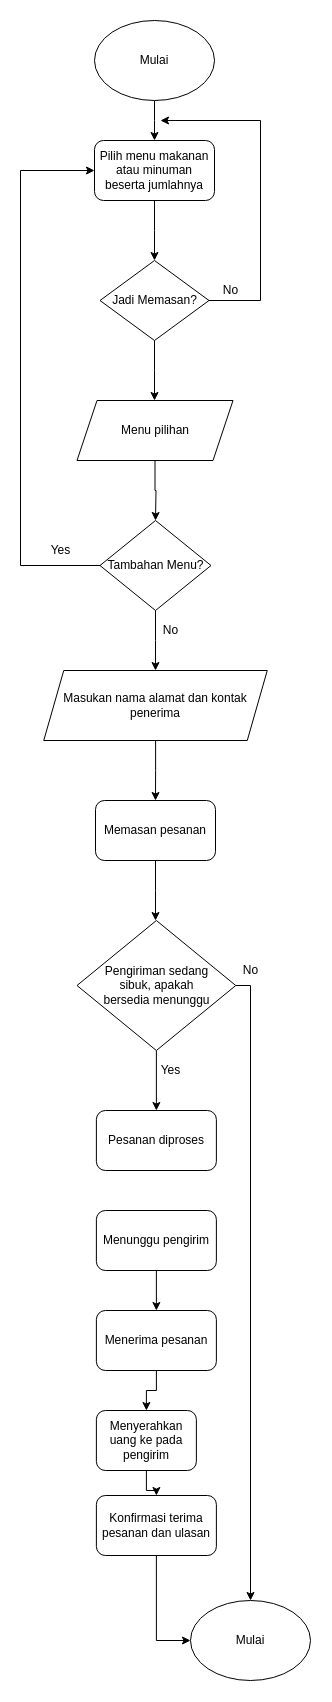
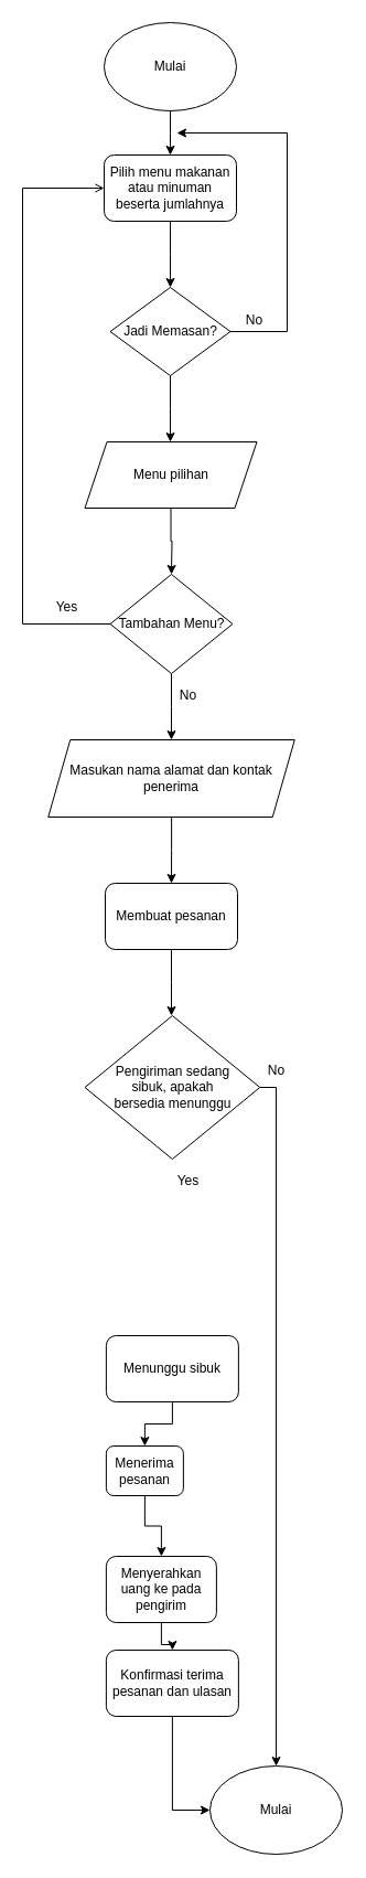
  <mxCell id="0" />
  <mxCell id="1" parent="0" />
  <mxCell id="2" value="" style="edgeStyle=orthogonalEdgeStyle;rounded=0;orthogonalLoop=1;jettySize=auto;html=1;" edge="1" parent="1" source="3"><mxGeometry relative="1" as="geometry"><mxPoint x="154" y="140" as="targetPoint" /></mxGeometry></mxCell>
  <mxCell id="3" value="Mulai" style="ellipse;whiteSpace=wrap;html=1;" vertex="1" parent="1"><mxGeometry x="94" y="20" width="120" height="80" as="geometry" /></mxCell>
  <mxCell id="4" style="edgeStyle=orthogonalEdgeStyle;rounded=0;orthogonalLoop=1;jettySize=auto;html=1;" edge="1" parent="1" source="5"><mxGeometry relative="1" as="geometry"><mxPoint x="154" y="260" as="targetPoint" /></mxGeometry></mxCell>
  <mxCell id="5" value="Pilih menu makanan atau minuman beserta jumlahnya" style="rounded=1;whiteSpace=wrap;html=1;" vertex="1" parent="1"><mxGeometry x="94" y="140" width="120" height="60" as="geometry" /></mxCell>
  <mxCell id="6" value="" style="edgeStyle=orthogonalEdgeStyle;rounded=0;orthogonalLoop=1;jettySize=auto;html=1;" edge="1" parent="1" source="8"><mxGeometry relative="1" as="geometry"><mxPoint x="154" y="400" as="targetPoint" /></mxGeometry></mxCell>
  <mxCell id="7" style="edgeStyle=orthogonalEdgeStyle;rounded=0;orthogonalLoop=1;jettySize=auto;html=1;" edge="1" parent="1" source="8"><mxGeometry relative="1" as="geometry"><mxPoint x="160" y="120" as="targetPoint" /><Array as="points"><mxPoint x="260" y="300" /><mxPoint x="260" y="120" /></Array></mxGeometry></mxCell>
  <mxCell id="8" value="Jadi Memasan?" style="rhombus;whiteSpace=wrap;html=1;" vertex="1" parent="1"><mxGeometry x="99.5" y="260" width="109" height="80" as="geometry" /></mxCell>
  <mxCell id="9" style="edgeStyle=orthogonalEdgeStyle;rounded=0;orthogonalLoop=1;jettySize=auto;html=1;" edge="1" parent="1" source="10"><mxGeometry relative="1" as="geometry"><mxPoint x="155" y="520" as="targetPoint" /></mxGeometry></mxCell>
  <mxCell id="10" value="Menu pilihan" style="shape=parallelogram;perimeter=parallelogramPerimeter;whiteSpace=wrap;html=1;fixedSize=1;" vertex="1" parent="1"><mxGeometry x="76.51" y="400" width="156" height="60" as="geometry" /></mxCell>
  <mxCell id="11" style="edgeStyle=orthogonalEdgeStyle;rounded=0;orthogonalLoop=1;jettySize=auto;html=1;" edge="1" parent="1" source="13"><mxGeometry relative="1" as="geometry"><mxPoint x="155" y="670" as="targetPoint" /></mxGeometry></mxCell>
- <mxCell id="12" style="edgeStyle=orthogonalEdgeStyle;rounded=0;orthogonalLoop=1;jettySize=auto;html=1;entryX=0;entryY=0.5;entryDx=0;entryDy=0;" edge="1" parent="1" source="13" target="5"><mxGeometry relative="1" as="geometry"><Array as="points"><mxPoint x="20" y="565" /><mxPoint x="20" y="170" /></Array></mxGeometry></mxCell>
+ <mxCell id="12" style="edgeStyle=orthogonalEdgeStyle;rounded=0;orthogonalLoop=1;jettySize=auto;html=1;entryX=0;entryY=0.5;entryDx=0;entryDy=0;endArrow=open;" edge="1" parent="1" source="13" target="5"><mxGeometry relative="1" as="geometry"><Array as="points"><mxPoint x="20" y="565" /><mxPoint x="20" y="170" /></Array></mxGeometry></mxCell>
  <mxCell id="13" value="Tambahan Menu?" style="rhombus;whiteSpace=wrap;html=1;" vertex="1" parent="1"><mxGeometry x="99.5" y="520" width="111" height="90" as="geometry" /></mxCell>
  <mxCell id="14" value="" style="edgeStyle=orthogonalEdgeStyle;rounded=0;orthogonalLoop=1;jettySize=auto;html=1;" edge="1" parent="1" source="15"><mxGeometry relative="1" as="geometry"><mxPoint x="155" y="800" as="targetPoint" /></mxGeometry></mxCell>
  <mxCell id="15" value="Masukan nama alamat dan kontak penerima" style="shape=parallelogram;perimeter=parallelogramPerimeter;whiteSpace=wrap;html=1;fixedSize=1;" vertex="1" parent="1"><mxGeometry x="43.25" y="670" width="223.5" height="70" as="geometry" /></mxCell>
  <mxCell id="16" style="edgeStyle=orthogonalEdgeStyle;rounded=0;orthogonalLoop=1;jettySize=auto;html=1;" edge="1" parent="1" source="17"><mxGeometry relative="1" as="geometry"><mxPoint x="155" y="920" as="targetPoint" /></mxGeometry></mxCell>
- <mxCell id="17" value="Memasan pesanan" style="rounded=1;whiteSpace=wrap;html=1;" vertex="1" parent="1"><mxGeometry x="95" y="800" width="120" height="60" as="geometry" /></mxCell>
- <mxCell id="18" value="" style="edgeStyle=orthogonalEdgeStyle;rounded=0;orthogonalLoop=1;jettySize=auto;html=1;" edge="1" parent="1" source="20" target="21"><mxGeometry relative="1" as="geometry" /></mxCell>
+ <mxCell id="17" value="Membuat pesanan" style="rounded=1;whiteSpace=wrap;html=1;" vertex="1" parent="1"><mxGeometry x="95" y="800" width="120" height="60" as="geometry" /></mxCell>
  <mxCell id="19" style="edgeStyle=orthogonalEdgeStyle;rounded=0;orthogonalLoop=1;jettySize=auto;html=1;entryX=0.5;entryY=0;entryDx=0;entryDy=0;" edge="1" parent="1" source="20" target="34"><mxGeometry relative="1" as="geometry"><mxPoint x="410" y="1290" as="targetPoint" /><Array as="points"><mxPoint x="250" y="985" /></Array></mxGeometry></mxCell>
  <mxCell id="20" value="Pengiriman sedang &lt;br&gt;sibuk, apakah &lt;br&gt;bersedia menunggu" style="rhombus;whiteSpace=wrap;html=1;" vertex="1" parent="1"><mxGeometry x="76.51" y="920" width="158.75" height="130" as="geometry" /></mxCell>
- <mxCell id="21" value="Pesanan diproses" style="rounded=1;whiteSpace=wrap;html=1;" vertex="1" parent="1"><mxGeometry x="95.885" y="1110" width="120" height="60" as="geometry" /></mxCell>
  <mxCell id="22" style="edgeStyle=orthogonalEdgeStyle;rounded=0;orthogonalLoop=1;jettySize=auto;html=1;entryX=0.5;entryY=0;entryDx=0;entryDy=0;" edge="1" parent="1" source="23" target="25"><mxGeometry relative="1" as="geometry" /></mxCell>
- <mxCell id="23" value="Menunggu pengirim" style="rounded=1;whiteSpace=wrap;html=1;" vertex="1" parent="1"><mxGeometry x="95.885" y="1210" width="120" height="60" as="geometry" /></mxCell>
+ <mxCell id="23" value="Menunggu sibuk" style="rounded=1;whiteSpace=wrap;html=1;" vertex="1" parent="1"><mxGeometry x="95.885" y="1210" width="120" height="60" as="geometry" /></mxCell>
  <mxCell id="24" style="edgeStyle=orthogonalEdgeStyle;rounded=0;orthogonalLoop=1;jettySize=auto;html=1;" edge="1" parent="1" source="25" target="27"><mxGeometry relative="1" as="geometry" /></mxCell>
- <mxCell id="25" value="Menerima pesanan" style="rounded=1;whiteSpace=wrap;html=1;" vertex="1" parent="1"><mxGeometry x="95.885" y="1310" width="120" height="60" as="geometry" /></mxCell>
+ <mxCell id="25" value="Menerima pesanan" style="rounded=1;whiteSpace=wrap;html=1;" vertex="1" parent="1"><mxGeometry x="95.885" y="1310" width="70" height="45" as="geometry" /></mxCell>
  <mxCell id="26" style="edgeStyle=orthogonalEdgeStyle;rounded=0;orthogonalLoop=1;jettySize=auto;html=1;" edge="1" parent="1" source="27" target="29"><mxGeometry relative="1" as="geometry" /></mxCell>
  <mxCell id="27" value="Menyerahkan uang ke pada pengirim" style="rounded=1;whiteSpace=wrap;html=1;" vertex="1" parent="1"><mxGeometry x="95.885" y="1410" width="100" height="60" as="geometry" /></mxCell>
  <mxCell id="28" style="edgeStyle=orthogonalEdgeStyle;rounded=0;orthogonalLoop=1;jettySize=auto;html=1;entryX=0;entryY=0.5;entryDx=0;entryDy=0;exitX=0.5;exitY=1;exitDx=0;exitDy=0;" edge="1" parent="1" source="29" target="34"><mxGeometry relative="1" as="geometry" /></mxCell>
  <mxCell id="29" value="Konfirmasi terima&lt;br&gt;pesanan dan ulasan" style="rounded=1;whiteSpace=wrap;html=1;" vertex="1" parent="1"><mxGeometry x="95.885" y="1495" width="120" height="60" as="geometry" /></mxCell>
  <mxCell id="30" value="No" style="text;html=1;align=center;verticalAlign=middle;resizable=0;points=[];autosize=1;strokeColor=none;fillColor=none;" vertex="1" parent="1"><mxGeometry x="215" y="280" width="30" height="20" as="geometry" /></mxCell>
  <mxCell id="31" value="Yes" style="text;html=1;align=center;verticalAlign=middle;resizable=0;points=[];autosize=1;strokeColor=none;fillColor=none;" vertex="1" parent="1"><mxGeometry x="40" y="540" width="40" height="20" as="geometry" /></mxCell>
  <mxCell id="32" value="No" style="text;html=1;align=center;verticalAlign=middle;resizable=0;points=[];autosize=1;strokeColor=none;fillColor=none;" vertex="1" parent="1"><mxGeometry x="155" y="620" width="30" height="20" as="geometry" /></mxCell>
  <mxCell id="33" value="Yes" style="text;html=1;align=center;verticalAlign=middle;resizable=0;points=[];autosize=1;strokeColor=none;fillColor=none;" vertex="1" parent="1"><mxGeometry x="150" y="1060" width="40" height="20" as="geometry" /></mxCell>
  <mxCell id="34" value="Mulai" style="ellipse;whiteSpace=wrap;html=1;" vertex="1" parent="1"><mxGeometry x="190" y="1600" width="120" height="80" as="geometry" /></mxCell>
  <mxCell id="35" value="No" style="text;html=1;align=center;verticalAlign=middle;resizable=0;points=[];autosize=1;strokeColor=none;fillColor=none;" vertex="1" parent="1"><mxGeometry x="235" y="960" width="30" height="20" as="geometry" /></mxCell>
